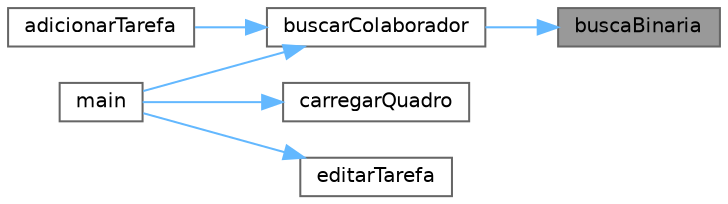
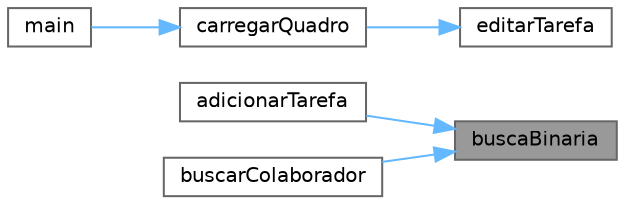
  digraph {
    rankdir=RL
    node [color=grey40 fillcolor=white fontname=Helvetica fontsize=10 shape=box style=filled]
    edge [color=steelblue1 dir=back fontname=Helvetica fontsize=10 labelfontname=Helvetica labelfontsize=10 style=solid]
    n1 [color=gray40 fillcolor=grey60 fontcolor=black height=0.2 label=buscaBinaria width=0.4]
    n2 [height=0.2 label=adicionarTarefa width=0.4]
    n3 [height=0.2 label=buscarColaborador width=0.4]
    n4 [height=0.2 label=main width=0.4]
    n5 [height=0.2 label=carregarQuadro width=0.4]
    n6 [height=0.2 label=editarTarefa width=0.4]
-   n3 -> n2
+   n1 -> n2
    n1 -> n3
-   n3 -> n4
    n5 -> n4
-   n6 -> n4
+   n6 -> n5
  }
